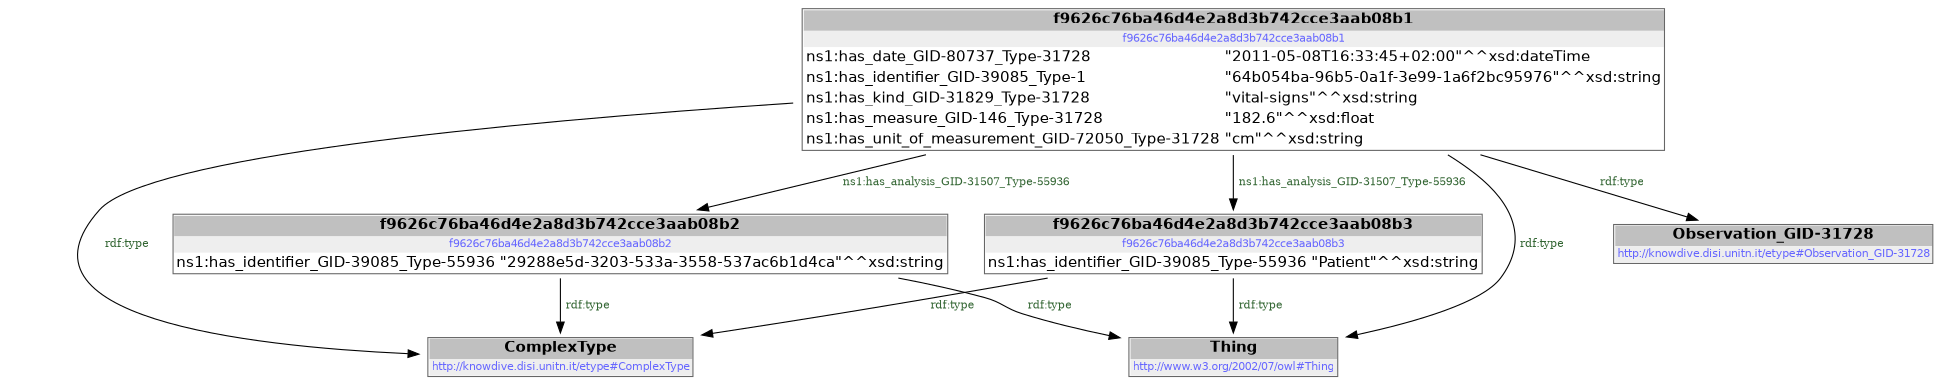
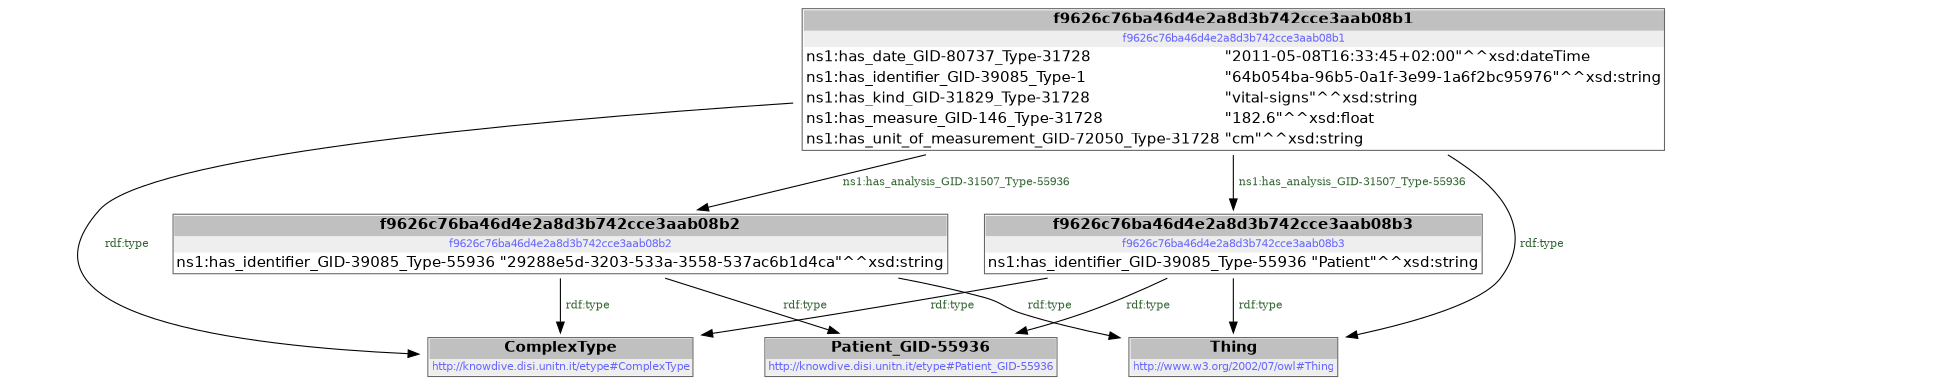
  digraph {
    node [color=black fontname="DejaVu Sans" shape=none]
    edge [color=BLACK]
    n1 [label=< <table color='#666666' cellborder='0' cellspacing='0' border='1'><tr><td colspan='2' bgcolor='grey'><B>f9626c76ba46d4e2a8d3b742cce3aab08b1</B></td></tr><tr><td href='f9626c76ba46d4e2a8d3b742cce3aab08b1' bgcolor='#eeeeee' colspan='2'><font point-size='10' color='#6666ff'>f9626c76ba46d4e2a8d3b742cce3aab08b1</font></td></tr><tr><td align='left'>ns1:has_date_GID-80737_Type-31728</td><td align='left'>&quot;2011-05-08T16:33:45+02:00&quot;^^xsd:dateTime</td></tr><tr><td align='left'>ns1:has_identifier_GID-39085_Type-1</td><td align='left'>&quot;64b054ba-96b5-0a1f-3e99-1a6f2bc95976&quot;^^xsd:string</td></tr><tr><td align='left'>ns1:has_kind_GID-31829_Type-31728</td><td align='left'>&quot;vital-signs&quot;^^xsd:string</td></tr><tr><td align='left'>ns1:has_measure_GID-146_Type-31728</td><td align='left'>&quot;182.6&quot;^^xsd:float</td></tr><tr><td align='left'>ns1:has_unit_of_measurement_GID-72050_Type-31728</td><td align='left'>&quot;cm&quot;^^xsd:string</td></tr></table> >]
    n2 [label=< <table color='#666666' cellborder='0' cellspacing='0' border='1'><tr><td colspan='2' bgcolor='grey'><B>ComplexType</B></td></tr><tr><td href='http://knowdive.disi.unitn.it/etype#ComplexType' bgcolor='#eeeeee' colspan='2'><font point-size='10' color='#6666ff'>http://knowdive.disi.unitn.it/etype#ComplexType</font></td></tr></table> >]
    n3 [label=< <table color='#666666' cellborder='0' cellspacing='0' border='1'><tr><td colspan='2' bgcolor='grey'><B>f9626c76ba46d4e2a8d3b742cce3aab08b3</B></td></tr><tr><td href='f9626c76ba46d4e2a8d3b742cce3aab08b3' bgcolor='#eeeeee' colspan='2'><font point-size='10' color='#6666ff'>f9626c76ba46d4e2a8d3b742cce3aab08b3</font></td></tr><tr><td align='left'>ns1:has_identifier_GID-39085_Type-55936</td><td align='left'>&quot;Patient&quot;^^xsd:string</td></tr></table> >]
    n4 [label=< <table color='#666666' cellborder='0' cellspacing='0' border='1'><tr><td colspan='2' bgcolor='grey'><B>Thing</B></td></tr><tr><td href='http://www.w3.org/2002/07/owl#Thing' bgcolor='#eeeeee' colspan='2'><font point-size='10' color='#6666ff'>http://www.w3.org/2002/07/owl#Thing</font></td></tr></table> >]
    n5 [label=< <table color='#666666' cellborder='0' cellspacing='0' border='1'><tr><td colspan='2' bgcolor='grey'><B>f9626c76ba46d4e2a8d3b742cce3aab08b2</B></td></tr><tr><td href='f9626c76ba46d4e2a8d3b742cce3aab08b2' bgcolor='#eeeeee' colspan='2'><font point-size='10' color='#6666ff'>f9626c76ba46d4e2a8d3b742cce3aab08b2</font></td></tr><tr><td align='left'>ns1:has_identifier_GID-39085_Type-55936</td><td align='left'>&quot;29288e5d-3203-533a-3558-537ac6b1d4ca&quot;^^xsd:string</td></tr></table> >]
-   n6 [label=< <table color='#666666' cellborder='0' cellspacing='0' border='1'><tr><td colspan='2' bgcolor='grey'><B>Observation_GID-31728</B></td></tr><tr><td href='http://knowdive.disi.unitn.it/etype#Observation_GID-31728' bgcolor='#eeeeee' colspan='2'><font point-size='10' color='#6666ff'>http://knowdive.disi.unitn.it/etype#Observation_GID-31728</font></td></tr></table> >]
+   n7 [label=< <table color='#666666' cellborder='0' cellspacing='0' border='1'><tr><td colspan='2' bgcolor='grey'><B>Patient_GID-55936</B></td></tr><tr><td href='http://knowdive.disi.unitn.it/etype#Patient_GID-55936' bgcolor='#eeeeee' colspan='2'><font point-size='10' color='#6666ff'>http://knowdive.disi.unitn.it/etype#Patient_GID-55936</font></td></tr></table> >]
    n1 -> n2 [label=< <font point-size='10' color='#336633'>rdf:type</font> >]
    n1 -> n3 [label=< <font point-size='10' color='#336633'>ns1:has_analysis_GID-31507_Type-55936</font> >]
    n1 -> n4 [label=< <font point-size='10' color='#336633'>rdf:type</font> >]
    n1 -> n5 [label=< <font point-size='10' color='#336633'>ns1:has_analysis_GID-31507_Type-55936</font> >]
-   n1 -> n6 [label=< <font point-size='10' color='#336633'>rdf:type</font> >]
    n3 -> n2 [label=< <font point-size='10' color='#336633'>rdf:type</font> >]
    n3 -> n4 [label=< <font point-size='10' color='#336633'>rdf:type</font> >]
+   n3 -> n7 [label=< <font point-size='10' color='#336633'>rdf:type</font> >]
    n5 -> n2 [label=< <font point-size='10' color='#336633'>rdf:type</font> >]
    n5 -> n4 [label=< <font point-size='10' color='#336633'>rdf:type</font> >]
+   n5 -> n7 [label=< <font point-size='10' color='#336633'>rdf:type</font> >]
  }
